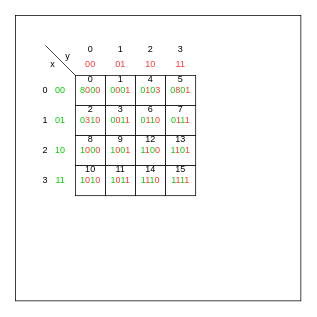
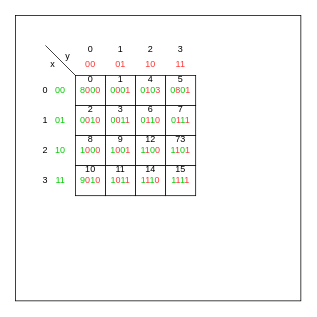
  <mxCell id="0" />
  <mxCell id="1" parent="0" />
  <mxCell id="2" value="" style="whiteSpace=wrap;html=1;aspect=fixed;fontColor=#000000;" vertex="1" parent="1"><mxGeometry x="20" y="20" width="380" height="380" as="geometry" /></mxCell>
  <mxCell id="3" value="" style="whiteSpace=wrap;html=1;aspect=fixed;" vertex="1" parent="1"><mxGeometry x="100" y="100" width="40" height="40" as="geometry" /></mxCell>
  <mxCell id="4" value="" style="whiteSpace=wrap;html=1;aspect=fixed;" vertex="1" parent="1"><mxGeometry x="140" y="100" width="40" height="40" as="geometry" /></mxCell>
  <mxCell id="5" value="" style="whiteSpace=wrap;html=1;aspect=fixed;" vertex="1" parent="1"><mxGeometry x="180" y="100" width="40" height="40" as="geometry" /></mxCell>
  <mxCell id="6" value="" style="whiteSpace=wrap;html=1;aspect=fixed;" vertex="1" parent="1"><mxGeometry x="220" y="100" width="40" height="40" as="geometry" /></mxCell>
  <mxCell id="7" value="" style="whiteSpace=wrap;html=1;aspect=fixed;" vertex="1" parent="1"><mxGeometry x="100" y="140" width="40" height="40" as="geometry" /></mxCell>
  <mxCell id="8" value="" style="whiteSpace=wrap;html=1;aspect=fixed;" vertex="1" parent="1"><mxGeometry x="140" y="140" width="40" height="40" as="geometry" /></mxCell>
  <mxCell id="9" value="" style="whiteSpace=wrap;html=1;aspect=fixed;" vertex="1" parent="1"><mxGeometry x="180" y="140" width="40" height="40" as="geometry" /></mxCell>
  <mxCell id="10" value="" style="whiteSpace=wrap;html=1;aspect=fixed;" vertex="1" parent="1"><mxGeometry x="220" y="140" width="40" height="40" as="geometry" /></mxCell>
  <mxCell id="11" value="" style="whiteSpace=wrap;html=1;aspect=fixed;" vertex="1" parent="1"><mxGeometry x="100" y="180" width="40" height="40" as="geometry" /></mxCell>
  <mxCell id="12" value="" style="whiteSpace=wrap;html=1;aspect=fixed;" vertex="1" parent="1"><mxGeometry x="140" y="180" width="40" height="40" as="geometry" /></mxCell>
  <mxCell id="13" value="" style="whiteSpace=wrap;html=1;aspect=fixed;" vertex="1" parent="1"><mxGeometry x="180" y="180" width="40" height="40" as="geometry" /></mxCell>
  <mxCell id="14" value="" style="whiteSpace=wrap;html=1;aspect=fixed;" vertex="1" parent="1"><mxGeometry x="220" y="180" width="40" height="40" as="geometry" /></mxCell>
  <mxCell id="15" value="" style="whiteSpace=wrap;html=1;aspect=fixed;" vertex="1" parent="1"><mxGeometry x="100" y="220" width="40" height="40" as="geometry" /></mxCell>
  <mxCell id="16" value="" style="whiteSpace=wrap;html=1;aspect=fixed;" vertex="1" parent="1"><mxGeometry x="140" y="220" width="40" height="40" as="geometry" /></mxCell>
  <mxCell id="17" value="" style="whiteSpace=wrap;html=1;aspect=fixed;" vertex="1" parent="1"><mxGeometry x="180" y="220" width="40" height="40" as="geometry" /></mxCell>
  <mxCell id="18" value="" style="whiteSpace=wrap;html=1;aspect=fixed;" vertex="1" parent="1"><mxGeometry x="220" y="220" width="40" height="40" as="geometry" /></mxCell>
  <mxCell id="19" value="" style="endArrow=none;html=1;rounded=0;entryX=0;entryY=0;entryDx=0;entryDy=0;" edge="1" parent="1" target="3"><mxGeometry width="50" height="50" relative="1" as="geometry"><mxPoint x="60" y="60" as="sourcePoint" /><mxPoint x="300" y="350" as="targetPoint" /></mxGeometry></mxCell>
  <mxCell id="20" value="x" style="text;html=1;strokeColor=none;fillColor=none;align=center;verticalAlign=middle;whiteSpace=wrap;rounded=0;" vertex="1" parent="1"><mxGeometry x="40" y="70" width="60" height="30" as="geometry" /></mxCell>
  <mxCell id="21" value="y" style="text;html=1;strokeColor=none;fillColor=none;align=center;verticalAlign=middle;whiteSpace=wrap;rounded=0;" vertex="1" parent="1"><mxGeometry x="60" y="60" width="60" height="30" as="geometry" /></mxCell>
  <mxCell id="22" value="0" style="text;html=1;strokeColor=none;fillColor=none;align=center;verticalAlign=middle;whiteSpace=wrap;rounded=0;" vertex="1" parent="1"><mxGeometry x="90" y="50" width="60" height="30" as="geometry" /></mxCell>
  <mxCell id="23" value="1" style="text;html=1;strokeColor=none;fillColor=none;align=center;verticalAlign=middle;whiteSpace=wrap;rounded=0;" vertex="1" parent="1"><mxGeometry x="130" y="50" width="60" height="30" as="geometry" /></mxCell>
  <mxCell id="24" value="2" style="text;html=1;strokeColor=none;fillColor=none;align=center;verticalAlign=middle;whiteSpace=wrap;rounded=0;" vertex="1" parent="1"><mxGeometry x="170" y="50" width="60" height="30" as="geometry" /></mxCell>
  <mxCell id="25" value="3" style="text;html=1;strokeColor=none;fillColor=none;align=center;verticalAlign=middle;whiteSpace=wrap;rounded=0;" vertex="1" parent="1"><mxGeometry x="210" y="50" width="60" height="30" as="geometry" /></mxCell>
  <mxCell id="26" value="00" style="text;html=1;strokeColor=none;fillColor=none;align=center;verticalAlign=middle;whiteSpace=wrap;rounded=0;fontColor=#FF3333;" vertex="1" parent="1"><mxGeometry x="90" y="70" width="60" height="30" as="geometry" /></mxCell>
  <mxCell id="27" value="01" style="text;html=1;strokeColor=none;fillColor=none;align=center;verticalAlign=middle;whiteSpace=wrap;rounded=0;fontColor=#FF3333;" vertex="1" parent="1"><mxGeometry x="130" y="70" width="60" height="30" as="geometry" /></mxCell>
  <mxCell id="28" value="10" style="text;html=1;strokeColor=none;fillColor=none;align=center;verticalAlign=middle;whiteSpace=wrap;rounded=0;fontColor=#FF3333;" vertex="1" parent="1"><mxGeometry x="170" y="70" width="60" height="30" as="geometry" /></mxCell>
  <mxCell id="29" value="11" style="text;html=1;strokeColor=none;fillColor=none;align=center;verticalAlign=middle;whiteSpace=wrap;rounded=0;fontColor=#FF3333;" vertex="1" parent="1"><mxGeometry x="210" y="70" width="60" height="30" as="geometry" /></mxCell>
  <mxCell id="30" value="0" style="text;html=1;strokeColor=none;fillColor=none;align=center;verticalAlign=middle;whiteSpace=wrap;rounded=0;" vertex="1" parent="1"><mxGeometry x="30" y="105" width="60" height="30" as="geometry" /></mxCell>
  <mxCell id="31" value="1" style="text;html=1;strokeColor=none;fillColor=none;align=center;verticalAlign=middle;whiteSpace=wrap;rounded=0;" vertex="1" parent="1"><mxGeometry x="30" y="145" width="60" height="30" as="geometry" /></mxCell>
  <mxCell id="32" value="2" style="text;html=1;strokeColor=none;fillColor=none;align=center;verticalAlign=middle;whiteSpace=wrap;rounded=0;" vertex="1" parent="1"><mxGeometry x="30" y="185" width="60" height="30" as="geometry" /></mxCell>
  <mxCell id="33" value="3" style="text;html=1;strokeColor=none;fillColor=none;align=center;verticalAlign=middle;whiteSpace=wrap;rounded=0;" vertex="1" parent="1"><mxGeometry x="30" y="225" width="60" height="30" as="geometry" /></mxCell>
  <mxCell id="34" value="00" style="text;html=1;align=center;verticalAlign=middle;whiteSpace=wrap;rounded=0;fontColor=#00CC00;" vertex="1" parent="1"><mxGeometry x="50" y="105" width="60" height="30" as="geometry" /></mxCell>
  <mxCell id="35" value="01" style="text;html=1;align=center;verticalAlign=middle;whiteSpace=wrap;rounded=0;fontColor=#00CC00;" vertex="1" parent="1"><mxGeometry x="50" y="145" width="60" height="30" as="geometry" /></mxCell>
  <mxCell id="36" value="10" style="text;html=1;align=center;verticalAlign=middle;whiteSpace=wrap;rounded=0;fontColor=#00CC00;" vertex="1" parent="1"><mxGeometry x="50" y="185" width="60" height="30" as="geometry" /></mxCell>
  <mxCell id="37" value="11" style="text;html=1;align=center;verticalAlign=middle;whiteSpace=wrap;rounded=0;fontColor=#00CC00;" vertex="1" parent="1"><mxGeometry x="50" y="225" width="60" height="30" as="geometry" /></mxCell>
  <mxCell id="38" value="&lt;font color=&quot;#00cc00&quot;&gt;8&lt;/font&gt;0&lt;font color=&quot;#00cc00&quot;&gt;0&lt;/font&gt;0" style="text;html=1;strokeColor=none;fillColor=none;align=center;verticalAlign=middle;whiteSpace=wrap;rounded=0;fontColor=#FF3333;" vertex="1" parent="1"><mxGeometry x="90" y="105" width="60" height="30" as="geometry" /></mxCell>
  <mxCell id="39" value="&lt;font color=&quot;#00cc00&quot;&gt;0&lt;/font&gt;0&lt;font color=&quot;#00cc00&quot;&gt;0&lt;/font&gt;1" style="text;html=1;strokeColor=none;fillColor=none;align=center;verticalAlign=middle;whiteSpace=wrap;rounded=0;fontColor=#FF3333;" vertex="1" parent="1"><mxGeometry x="130" y="105" width="60" height="30" as="geometry" /></mxCell>
- <mxCell id="40" value="&lt;font color=&quot;#00cc00&quot;&gt;0&lt;/font&gt;3&lt;font color=&quot;#00cc00&quot;&gt;1&lt;/font&gt;0" style="text;html=1;strokeColor=none;fillColor=none;align=center;verticalAlign=middle;whiteSpace=wrap;rounded=0;fontColor=#FF3333;" vertex="1" parent="1"><mxGeometry x="90" y="145" width="60" height="30" as="geometry" /></mxCell>
+ <mxCell id="40" value="&lt;font color=&quot;#00cc00&quot;&gt;0&lt;/font&gt;0&lt;font color=&quot;#00cc00&quot;&gt;1&lt;/font&gt;0" style="text;html=1;strokeColor=none;fillColor=none;align=center;verticalAlign=middle;whiteSpace=wrap;rounded=0;fontColor=#FF3333;" vertex="1" parent="1"><mxGeometry x="90" y="145" width="60" height="30" as="geometry" /></mxCell>
  <mxCell id="41" value="&lt;font color=&quot;#00cc00&quot;&gt;0&lt;/font&gt;0&lt;font color=&quot;#00cc00&quot;&gt;1&lt;/font&gt;1" style="text;html=1;strokeColor=none;fillColor=none;align=center;verticalAlign=middle;whiteSpace=wrap;rounded=0;fontColor=#FF3333;" vertex="1" parent="1"><mxGeometry x="130" y="145" width="60" height="30" as="geometry" /></mxCell>
  <mxCell id="42" value="&lt;font color=&quot;#00cc00&quot;&gt;1&lt;/font&gt;0&lt;font color=&quot;#00cc00&quot;&gt;0&lt;/font&gt;0" style="text;html=1;strokeColor=none;fillColor=none;align=center;verticalAlign=middle;whiteSpace=wrap;rounded=0;fontColor=#FF3333;" vertex="1" parent="1"><mxGeometry x="90" y="185" width="60" height="30" as="geometry" /></mxCell>
- <mxCell id="43" value="&lt;font color=&quot;#00cc00&quot;&gt;1&lt;/font&gt;0&lt;font color=&quot;#00cc00&quot;&gt;1&lt;/font&gt;0" style="text;html=1;strokeColor=none;fillColor=none;align=center;verticalAlign=middle;whiteSpace=wrap;rounded=0;fontColor=#FF3333;" vertex="1" parent="1"><mxGeometry x="90" y="225" width="60" height="30" as="geometry" /></mxCell>
+ <mxCell id="43" value="&lt;font color=&quot;#00cc00&quot;&gt;9&lt;/font&gt;0&lt;font color=&quot;#00cc00&quot;&gt;1&lt;/font&gt;0" style="text;html=1;strokeColor=none;fillColor=none;align=center;verticalAlign=middle;whiteSpace=wrap;rounded=0;fontColor=#FF3333;" vertex="1" parent="1"><mxGeometry x="90" y="225" width="60" height="30" as="geometry" /></mxCell>
  <mxCell id="44" value="&lt;font color=&quot;#00cc00&quot;&gt;1&lt;/font&gt;0&lt;font color=&quot;#00cc00&quot;&gt;0&lt;/font&gt;1" style="text;html=1;strokeColor=none;fillColor=none;align=center;verticalAlign=middle;whiteSpace=wrap;rounded=0;fontColor=#FF3333;" vertex="1" parent="1"><mxGeometry x="130" y="185" width="60" height="30" as="geometry" /></mxCell>
  <mxCell id="45" value="&lt;font color=&quot;#00cc00&quot;&gt;1&lt;/font&gt;0&lt;font color=&quot;#00cc00&quot;&gt;1&lt;/font&gt;1" style="text;html=1;strokeColor=none;fillColor=none;align=center;verticalAlign=middle;whiteSpace=wrap;rounded=0;fontColor=#FF3333;" vertex="1" parent="1"><mxGeometry x="130" y="225" width="60" height="30" as="geometry" /></mxCell>
  <mxCell id="46" value="&lt;font color=&quot;#00cc00&quot;&gt;0&lt;/font&gt;1&lt;font color=&quot;#00cc00&quot;&gt;0&lt;/font&gt;3" style="text;html=1;strokeColor=none;fillColor=none;align=center;verticalAlign=middle;whiteSpace=wrap;rounded=0;fontColor=#FF3333;" vertex="1" parent="1"><mxGeometry x="170" y="105" width="60" height="30" as="geometry" /></mxCell>
  <mxCell id="47" value="&lt;font color=&quot;#00cc00&quot;&gt;0&lt;/font&gt;1&lt;font color=&quot;#00cc00&quot;&gt;1&lt;/font&gt;0" style="text;html=1;strokeColor=none;fillColor=none;align=center;verticalAlign=middle;whiteSpace=wrap;rounded=0;fontColor=#FF3333;" vertex="1" parent="1"><mxGeometry x="170" y="145" width="60" height="30" as="geometry" /></mxCell>
  <mxCell id="48" value="&lt;font color=&quot;#00cc00&quot;&gt;1&lt;/font&gt;1&lt;font color=&quot;#00cc00&quot;&gt;0&lt;/font&gt;0" style="text;html=1;strokeColor=none;fillColor=none;align=center;verticalAlign=middle;whiteSpace=wrap;rounded=0;fontColor=#FF3333;" vertex="1" parent="1"><mxGeometry x="170" y="185" width="60" height="30" as="geometry" /></mxCell>
  <mxCell id="49" value="&lt;font color=&quot;#00cc00&quot;&gt;1&lt;/font&gt;1&lt;font color=&quot;#00cc00&quot;&gt;1&lt;/font&gt;0" style="text;html=1;strokeColor=none;fillColor=none;align=center;verticalAlign=middle;whiteSpace=wrap;rounded=0;fontColor=#FF3333;" vertex="1" parent="1"><mxGeometry x="170" y="225" width="60" height="30" as="geometry" /></mxCell>
  <mxCell id="50" value="&lt;font color=&quot;#00cc00&quot;&gt;0&lt;/font&gt;8&lt;font color=&quot;#00cc00&quot;&gt;0&lt;/font&gt;1" style="text;html=1;strokeColor=none;fillColor=none;align=center;verticalAlign=middle;whiteSpace=wrap;rounded=0;fontColor=#FF3333;" vertex="1" parent="1"><mxGeometry x="210" y="105" width="60" height="30" as="geometry" /></mxCell>
  <mxCell id="51" value="&lt;font color=&quot;#00cc00&quot;&gt;0&lt;/font&gt;1&lt;font color=&quot;#00cc00&quot;&gt;1&lt;/font&gt;1" style="text;html=1;strokeColor=none;fillColor=none;align=center;verticalAlign=middle;whiteSpace=wrap;rounded=0;fontColor=#FF3333;" vertex="1" parent="1"><mxGeometry x="210" y="145" width="60" height="30" as="geometry" /></mxCell>
  <mxCell id="52" value="&lt;font color=&quot;#00cc00&quot;&gt;1&lt;/font&gt;1&lt;font color=&quot;#00cc00&quot;&gt;0&lt;/font&gt;1" style="text;html=1;strokeColor=none;fillColor=none;align=center;verticalAlign=middle;whiteSpace=wrap;rounded=0;fontColor=#FF3333;" vertex="1" parent="1"><mxGeometry x="210" y="185" width="60" height="30" as="geometry" /></mxCell>
  <mxCell id="53" value="&lt;font color=&quot;#00cc00&quot;&gt;1&lt;/font&gt;1&lt;font color=&quot;#00cc00&quot;&gt;1&lt;/font&gt;1" style="text;html=1;strokeColor=none;fillColor=none;align=center;verticalAlign=middle;whiteSpace=wrap;rounded=0;fontColor=#FF3333;" vertex="1" parent="1"><mxGeometry x="210" y="225" width="60" height="30" as="geometry" /></mxCell>
  <mxCell id="54" value="0" style="text;html=1;strokeColor=none;fillColor=none;align=center;verticalAlign=middle;whiteSpace=wrap;rounded=0;fontColor=#000000;" vertex="1" parent="1"><mxGeometry x="90" y="90" width="60" height="30" as="geometry" /></mxCell>
  <mxCell id="55" value="1" style="text;html=1;strokeColor=none;fillColor=none;align=center;verticalAlign=middle;whiteSpace=wrap;rounded=0;fontColor=#000000;" vertex="1" parent="1"><mxGeometry x="130" y="90" width="60" height="30" as="geometry" /></mxCell>
  <mxCell id="56" value="2" style="text;html=1;strokeColor=none;fillColor=none;align=center;verticalAlign=middle;whiteSpace=wrap;rounded=0;fontColor=#000000;" vertex="1" parent="1"><mxGeometry x="90" y="130" width="60" height="30" as="geometry" /></mxCell>
  <mxCell id="57" value="3" style="text;html=1;strokeColor=none;fillColor=none;align=center;verticalAlign=middle;whiteSpace=wrap;rounded=0;fontColor=#000000;" vertex="1" parent="1"><mxGeometry x="130" y="130" width="60" height="30" as="geometry" /></mxCell>
  <mxCell id="58" value="4" style="text;html=1;strokeColor=none;fillColor=none;align=center;verticalAlign=middle;whiteSpace=wrap;rounded=0;fontColor=#000000;" vertex="1" parent="1"><mxGeometry x="170" y="90" width="60" height="30" as="geometry" /></mxCell>
  <mxCell id="59" value="5&lt;span style=&quot;color: rgba(0 , 0 , 0 , 0) ; font-family: monospace ; font-size: 0px&quot;&gt;%3CmxGraphModel%3E%3Croot%3E%3CmxCell%20id%3D%220%22%2F%3E%3CmxCell%20id%3D%221%22%20parent%3D%220%22%2F%3E%3CmxCell%20id%3D%222%22%20value%3D%221%22%20style%3D%22text%3Bhtml%3D1%3BstrokeColor%3Dnone%3BfillColor%3Dnone%3Balign%3Dcenter%3BverticalAlign%3Dmiddle%3BwhiteSpace%3Dwrap%3Brounded%3D0%3BfontColor%3D%23000000%3B%22%20vertex%3D%221%22%20parent%3D%221%22%3E%3CmxGeometry%20x%3D%22270%22%20y%3D%22110%22%20width%3D%2260%22%20height%3D%2230%22%20as%3D%22geometry%22%2F%3E%3C%2FmxCell%3E%3C%2Froot%3E%3C%2FmxGraphModel%3E&lt;/span&gt;" style="text;html=1;strokeColor=none;fillColor=none;align=center;verticalAlign=middle;whiteSpace=wrap;rounded=0;fontColor=#000000;" vertex="1" parent="1"><mxGeometry x="210" y="90" width="60" height="30" as="geometry" /></mxCell>
  <mxCell id="60" value="6" style="text;html=1;strokeColor=none;fillColor=none;align=center;verticalAlign=middle;whiteSpace=wrap;rounded=0;fontColor=#000000;" vertex="1" parent="1"><mxGeometry x="170" y="130" width="60" height="30" as="geometry" /></mxCell>
  <mxCell id="61" value="7" style="text;html=1;strokeColor=none;fillColor=none;align=center;verticalAlign=middle;whiteSpace=wrap;rounded=0;fontColor=#000000;" vertex="1" parent="1"><mxGeometry x="210" y="130" width="60" height="30" as="geometry" /></mxCell>
  <mxCell id="62" value="8" style="text;html=1;strokeColor=none;fillColor=none;align=center;verticalAlign=middle;whiteSpace=wrap;rounded=0;fontColor=#000000;" vertex="1" parent="1"><mxGeometry x="90" y="170" width="60" height="30" as="geometry" /></mxCell>
  <mxCell id="63" value="9" style="text;html=1;strokeColor=none;fillColor=none;align=center;verticalAlign=middle;whiteSpace=wrap;rounded=0;fontColor=#000000;" vertex="1" parent="1"><mxGeometry x="130" y="170" width="60" height="30" as="geometry" /></mxCell>
  <mxCell id="64" value="10" style="text;html=1;strokeColor=none;fillColor=none;align=center;verticalAlign=middle;whiteSpace=wrap;rounded=0;fontColor=#000000;" vertex="1" parent="1"><mxGeometry x="90" y="210" width="60" height="30" as="geometry" /></mxCell>
  <mxCell id="65" value="11" style="text;html=1;strokeColor=none;fillColor=none;align=center;verticalAlign=middle;whiteSpace=wrap;rounded=0;fontColor=#000000;" vertex="1" parent="1"><mxGeometry x="130" y="210" width="60" height="30" as="geometry" /></mxCell>
  <mxCell id="66" value="12" style="text;html=1;strokeColor=none;fillColor=none;align=center;verticalAlign=middle;whiteSpace=wrap;rounded=0;fontColor=#000000;" vertex="1" parent="1"><mxGeometry x="170" y="170" width="60" height="30" as="geometry" /></mxCell>
- <mxCell id="67" value="13" style="text;html=1;strokeColor=none;fillColor=none;align=center;verticalAlign=middle;whiteSpace=wrap;rounded=0;fontColor=#000000;" vertex="1" parent="1"><mxGeometry x="210" y="170" width="60" height="30" as="geometry" /></mxCell>
+ <mxCell id="67" value="73" style="text;html=1;strokeColor=none;fillColor=none;align=center;verticalAlign=middle;whiteSpace=wrap;rounded=0;fontColor=#000000;" vertex="1" parent="1"><mxGeometry x="210" y="170" width="60" height="30" as="geometry" /></mxCell>
  <mxCell id="68" value="14" style="text;html=1;strokeColor=none;fillColor=none;align=center;verticalAlign=middle;whiteSpace=wrap;rounded=0;fontColor=#000000;" vertex="1" parent="1"><mxGeometry x="170" y="210" width="60" height="30" as="geometry" /></mxCell>
  <mxCell id="69" value="15" style="text;html=1;strokeColor=none;fillColor=none;align=center;verticalAlign=middle;whiteSpace=wrap;rounded=0;fontColor=#000000;" vertex="1" parent="1"><mxGeometry x="210" y="210" width="60" height="30" as="geometry" /></mxCell>
